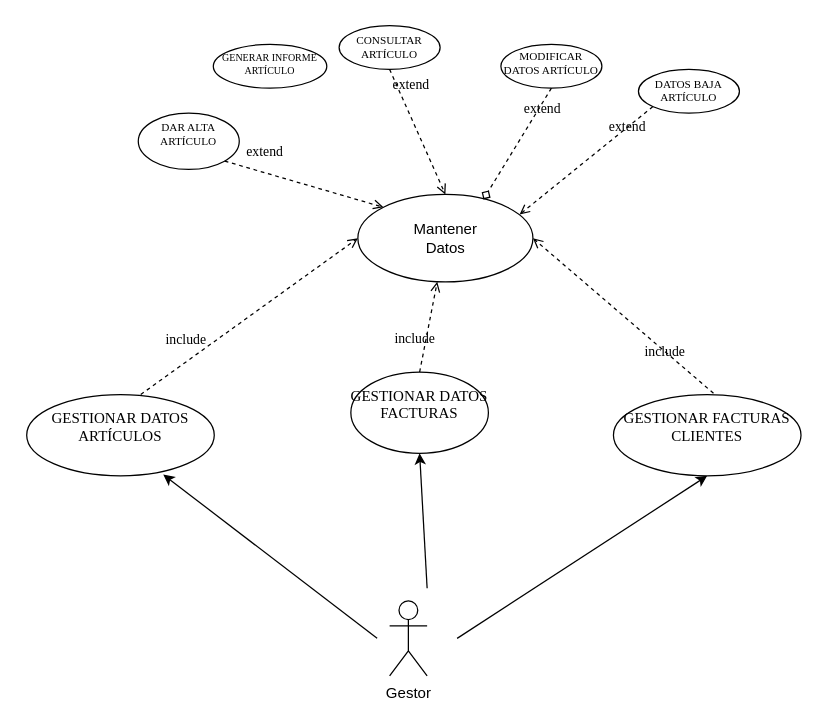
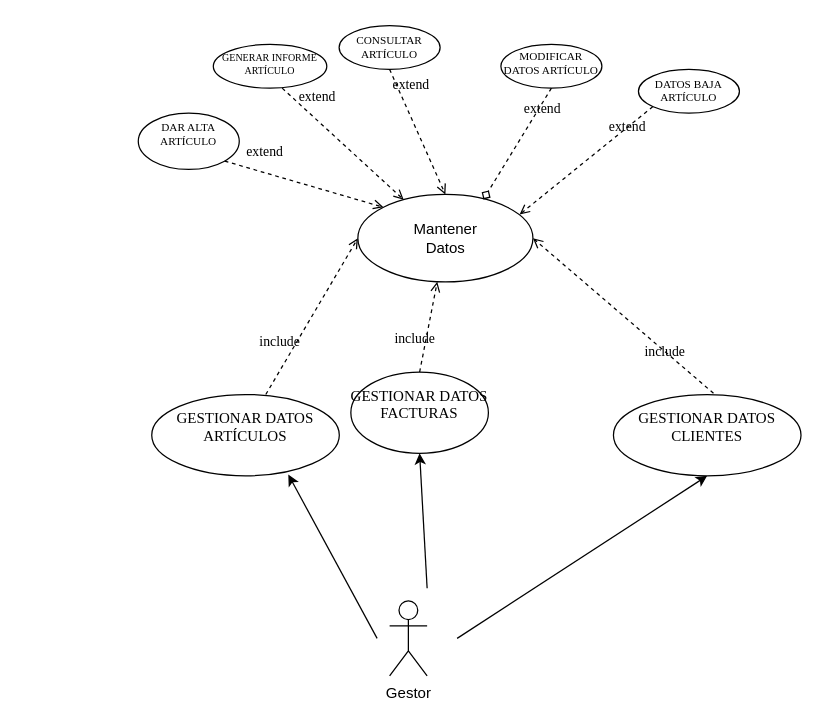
  <mxCell id="0" />
  <mxCell id="1" parent="0" />
  <mxCell id="2" value="Gestor" style="shape=umlActor;verticalLabelPosition=bottom;verticalAlign=top;html=1;outlineConnect=0;" parent="1" vertex="1"><mxGeometry x="311" y="480" width="30" height="60" as="geometry" /></mxCell>
  <mxCell id="3" value="" style="endArrow=classic;html=1;rounded=0;entryX=0.728;entryY=0.985;entryDx=0;entryDy=0;entryPerimeter=0;" parent="1" edge="1" target="4"><mxGeometry width="50" height="50" relative="1" as="geometry"><mxPoint x="301" y="510" as="sourcePoint" /><mxPoint x="46" y="405" as="targetPoint" /></mxGeometry></mxCell>
- <mxCell id="4" value="GESTIONAR DATOS&#10;ARTÍCULOS&#10;" style="ellipse;fontFamily=Verdana;" parent="1" vertex="1"><mxGeometry x="20.77" y="315" width="150" height="65" as="geometry" /></mxCell>
+ <mxCell id="4" value="GESTIONAR DATOS&#10;ARTÍCULOS&#10;" style="ellipse;fontFamily=Verdana;" parent="1" vertex="1"><mxGeometry x="120.77" y="315" width="150" height="65" as="geometry" /></mxCell>
  <mxCell id="5" value="" style="endArrow=classic;html=1;rounded=0;entryX=0.5;entryY=1;entryDx=0;entryDy=0;" parent="1" target="13" edge="1"><mxGeometry width="50" height="50" relative="1" as="geometry"><mxPoint x="341" y="470" as="sourcePoint" /><mxPoint x="346" y="395" as="targetPoint" /></mxGeometry></mxCell>
  <mxCell id="6" value="" style="endArrow=classic;html=1;rounded=0;entryX=0.5;entryY=1;entryDx=0;entryDy=0;" parent="1" target="15" edge="1"><mxGeometry width="50" height="50" relative="1" as="geometry"><mxPoint x="365" y="510" as="sourcePoint" /><mxPoint x="645" y="405" as="targetPoint" /></mxGeometry></mxCell>
  <mxCell id="7" value="DAR ALTA&#10;ARTÍCULO&#10;&#10;" style="ellipse;fontFamily=Verdana;fontSize=9;align=center;verticalAlign=top;labelPosition=center;verticalLabelPosition=middle;" parent="1" vertex="1"><mxGeometry x="110" y="90" width="80.77" height="45" as="geometry" /></mxCell>
  <mxCell id="8" value="DATOS BAJA&#10;ARTÍCULO&#10;&#10;" style="ellipse;fontFamily=Verdana;fontSize=9;align=center;verticalAlign=top;labelPosition=center;verticalLabelPosition=middle;" parent="1" vertex="1"><mxGeometry x="510" y="55" width="80.77" height="35" as="geometry" /></mxCell>
  <mxCell id="9" value="MODIFICAR &#10;DATOS ARTÍCULO&#10;&#10;" style="ellipse;fontFamily=Verdana;fontSize=9;align=center;verticalAlign=top;labelPosition=center;verticalLabelPosition=middle;spacing=0;" parent="1" vertex="1"><mxGeometry x="400" y="35" width="80.77" height="35" as="geometry" /></mxCell>
  <mxCell id="10" value="CONSULTAR&#10;ARTÍCULO&#10;&#10;" style="ellipse;fontFamily=Verdana;fontSize=9;align=center;verticalAlign=top;labelPosition=center;verticalLabelPosition=middle;" parent="1" vertex="1"><mxGeometry x="270.61" y="20" width="80.77" height="35" as="geometry" /></mxCell>
  <mxCell id="11" value="GENERAR INFORME&#10;ARTÍCULO&#10;&#10;" style="ellipse;fontFamily=Verdana;fontSize=8;align=center;verticalAlign=top;labelPosition=center;verticalLabelPosition=middle;" parent="1" vertex="1"><mxGeometry x="170" y="35" width="90.77" height="35" as="geometry" /></mxCell>
  <mxCell id="12" value="include" style="html=1;verticalAlign=bottom;labelBackgroundColor=none;endArrow=open;endFill=0;dashed=1;rounded=0;fontFamily=Verdana;exitX=0.608;exitY=0;exitDx=0;exitDy=0;exitPerimeter=0;entryX=0;entryY=0.5;entryDx=0;entryDy=0;" parent="1" source="4" target="17" edge="1"><mxGeometry x="-0.529" y="7" width="160" relative="1" as="geometry"><mxPoint x="-10" y="373" as="sourcePoint" /><mxPoint x="180" y="255" as="targetPoint" /><mxPoint as="offset" /></mxGeometry></mxCell>
  <mxCell id="13" value="GESTIONAR DATOS&#10;FACTURAS&#10;" style="ellipse;fontFamily=Verdana;" parent="1" vertex="1"><mxGeometry x="280" y="297" width="110" height="65" as="geometry" /></mxCell>
  <mxCell id="14" value="include" style="html=1;verticalAlign=bottom;labelBackgroundColor=none;endArrow=open;endFill=0;dashed=1;rounded=0;fontFamily=Verdana;exitX=0.5;exitY=0;exitDx=0;exitDy=0;" parent="1" source="13" target="17" edge="1"><mxGeometry x="-0.529" y="7" width="160" relative="1" as="geometry"><mxPoint x="382.77" y="405" as="sourcePoint" /><mxPoint x="355" y="225" as="targetPoint" /><mxPoint as="offset" /></mxGeometry></mxCell>
- <mxCell id="15" value="GESTIONAR FACTURAS&#10;CLIENTES&#10;" style="ellipse;fontFamily=Verdana;" parent="1" vertex="1"><mxGeometry x="490" y="315" width="150" height="65" as="geometry" /></mxCell>
+ <mxCell id="15" value="GESTIONAR DATOS&#10;CLIENTES&#10;" style="ellipse;fontFamily=Verdana;" parent="1" vertex="1"><mxGeometry x="490" y="315" width="150" height="65" as="geometry" /></mxCell>
  <mxCell id="16" value="include" style="html=1;verticalAlign=bottom;labelBackgroundColor=none;endArrow=open;endFill=0;dashed=1;rounded=0;fontFamily=Verdana;exitX=1;exitY=0;exitDx=0;exitDy=0;entryX=1;entryY=0.5;entryDx=0;entryDy=0;" edge="1" parent="1" target="17"><mxGeometry x="-0.529" y="7" width="160" relative="1" as="geometry"><mxPoint x="570" y="313.99" as="sourcePoint" /><mxPoint x="651.966" y="296.995" as="targetPoint" /><mxPoint as="offset" /></mxGeometry></mxCell>
  <mxCell id="17" value="&lt;div&gt;Mantener&lt;/div&gt;&lt;div&gt;Datos&lt;br&gt;&lt;/div&gt;" style="ellipse;whiteSpace=wrap;html=1;" vertex="1" parent="1"><mxGeometry x="285.61" y="155" width="140" height="70" as="geometry" /></mxCell>
  <mxCell id="18" value="extend" style="html=1;verticalAlign=bottom;labelBackgroundColor=none;endArrow=open;endFill=0;dashed=1;rounded=0;fontFamily=Verdana;exitX=1;exitY=1;exitDx=0;exitDy=0;entryX=0;entryY=0;entryDx=0;entryDy=0;" edge="1" parent="1" source="7" target="17"><mxGeometry x="-0.529" y="7" width="160" relative="1" as="geometry"><mxPoint x="122" y="325" as="sourcePoint" /><mxPoint x="296" y="200" as="targetPoint" /><mxPoint as="offset" /></mxGeometry></mxCell>
+ <mxCell id="19" value="extend" style="html=1;verticalAlign=bottom;labelBackgroundColor=none;endArrow=open;endFill=0;dashed=1;rounded=0;fontFamily=Verdana;exitX=0.607;exitY=1;exitDx=0;exitDy=0;exitPerimeter=0;" edge="1" parent="1" source="11" target="17"><mxGeometry x="-0.529" y="7" width="160" relative="1" as="geometry"><mxPoint x="189" y="130" as="sourcePoint" /><mxPoint x="316" y="175" as="targetPoint" /><mxPoint as="offset" /></mxGeometry></mxCell>
  <mxCell id="20" value="extend" style="html=1;verticalAlign=bottom;labelBackgroundColor=none;endArrow=open;endFill=0;dashed=1;rounded=0;fontFamily=Verdana;exitX=0.5;exitY=1;exitDx=0;exitDy=0;entryX=0.5;entryY=0;entryDx=0;entryDy=0;" edge="1" parent="1" source="10" target="17"><mxGeometry x="-0.529" y="7" width="160" relative="1" as="geometry"><mxPoint x="199" y="140" as="sourcePoint" /><mxPoint x="360" y="145" as="targetPoint" /><mxPoint as="offset" /></mxGeometry></mxCell>
  <mxCell id="21" value="extend" style="html=1;verticalAlign=bottom;labelBackgroundColor=none;endArrow=diamond;endFill=0;dashed=1;rounded=0;fontFamily=Verdana;exitX=0.5;exitY=1;exitDx=0;exitDy=0;entryX=0.717;entryY=0.057;entryDx=0;entryDy=0;entryPerimeter=0;" edge="1" parent="1" source="9" target="17"><mxGeometry x="-0.529" y="7" width="160" relative="1" as="geometry"><mxPoint x="209" y="150" as="sourcePoint" /><mxPoint x="336" y="195" as="targetPoint" /><mxPoint as="offset" /></mxGeometry></mxCell>
  <mxCell id="22" value="extend" style="html=1;verticalAlign=bottom;labelBackgroundColor=none;endArrow=open;endFill=0;dashed=1;rounded=0;fontFamily=Verdana;exitX=0;exitY=1;exitDx=0;exitDy=0;entryX=0.924;entryY=0.229;entryDx=0;entryDy=0;entryPerimeter=0;" edge="1" parent="1" source="8" target="17"><mxGeometry x="-0.529" y="7" width="160" relative="1" as="geometry"><mxPoint x="219" y="160" as="sourcePoint" /><mxPoint x="346" y="205" as="targetPoint" /><mxPoint as="offset" /></mxGeometry></mxCell>
